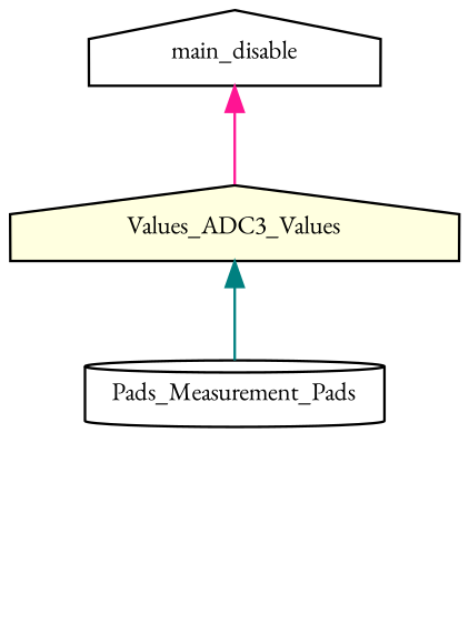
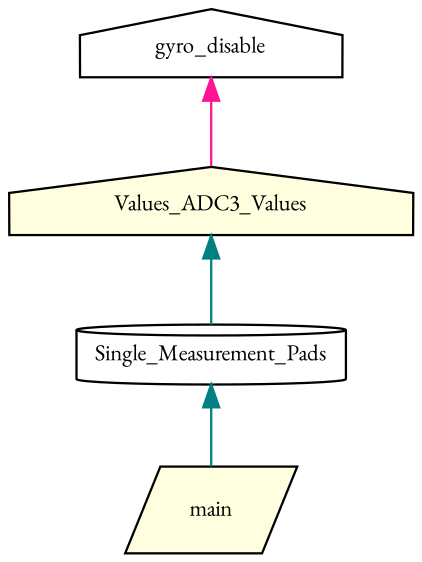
  digraph {
    fontname="EB Garamond"
    rankdir=TB
    node [color=black fillcolor=white fontname="EB Garamond" fontsize=10 shape=house style=filled]
    edge [color=teal dir=back fontname="EB Garamond" fontsize=10 labelfontname=Helvetica labelfontsize=10 style=solid]
-   n1 [fontcolor=black height=0.2 label=main_disable width=0.4]
+   n1 [fontcolor=black height=0.2 label=gyro_disable width=0.4]
    n2 [fillcolor=lightyellow height=0.2 label=Values_ADC3_Values width=0.4]
-   n3 [height=0.2 label=Pads_Measurement_Pads shape=cylinder width=0.4]
+   n3 [height=0.2 label=Single_Measurement_Pads shape=cylinder width=0.4]
+   n4 [fillcolor=lightyellow height=0.2 label=main shape=parallelogram width=0.4]
    n1 -> n2 [color=deeppink]
    n2 -> n3
+   n3 -> n4
  }
